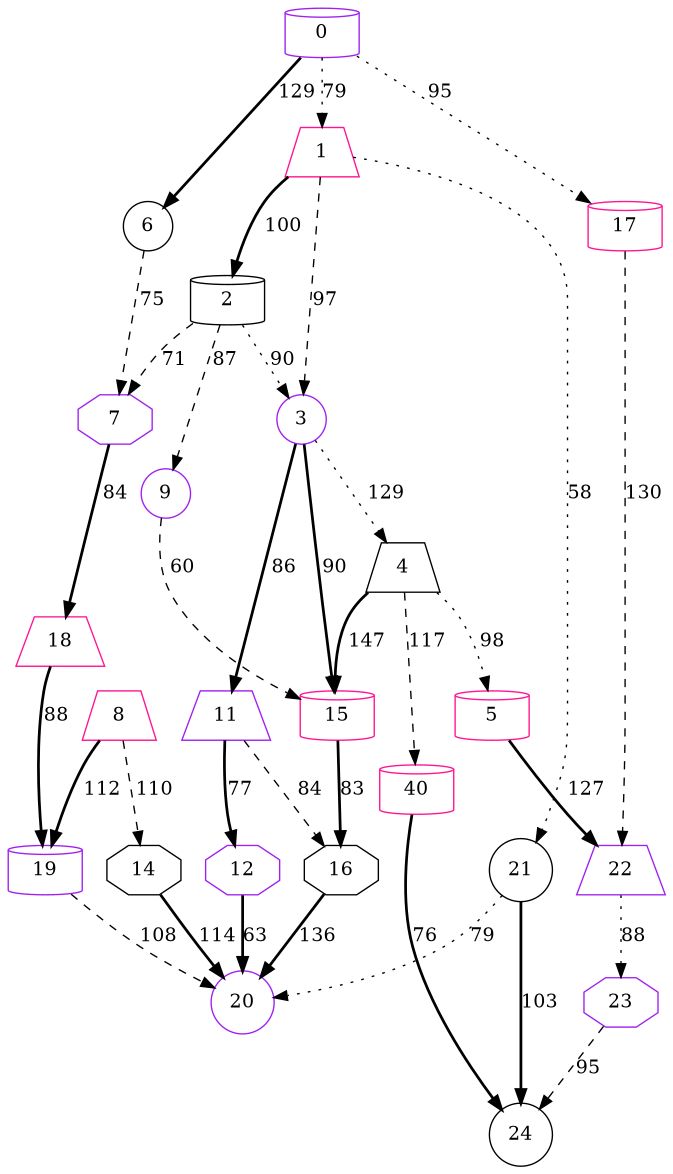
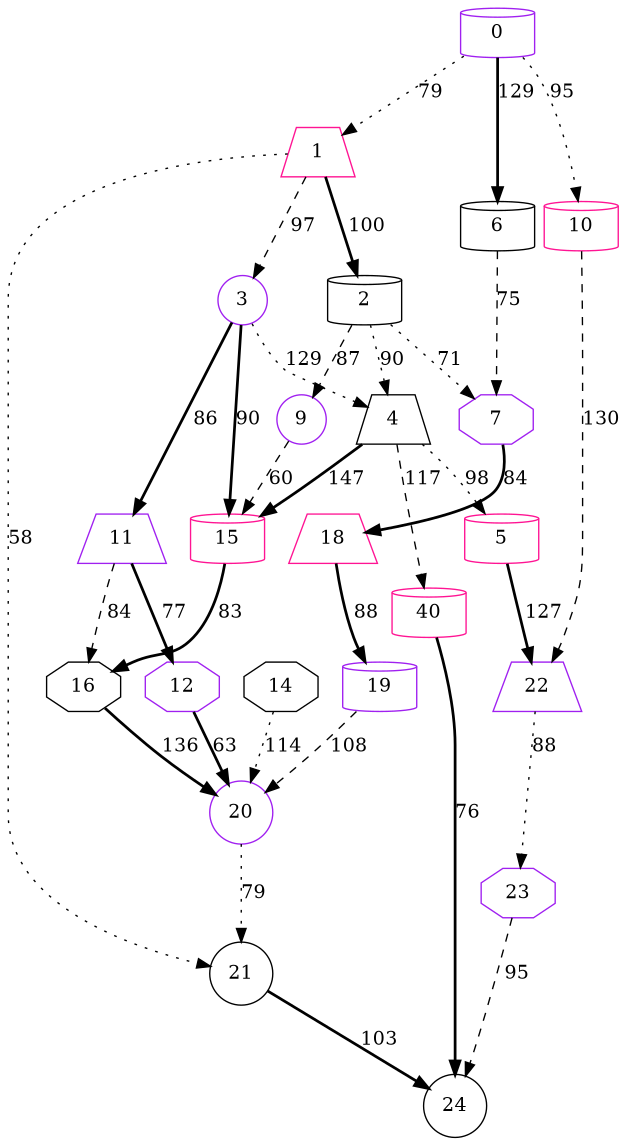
  digraph {
    node [color=purple shape=cylinder]
    edge [style=bold]
    1 [color=deeppink shape=trapezium]
    0
-   6 [color=black shape=circle]
-   17 [color=deeppink]
+   6 [color=black]
+   17 [color=deeppink label=10]
    2 [color=black]
    3 [shape=circle]
    21 [color=black shape=circle]
    7 [shape=octagon]
    22 [shape=trapezium]
    4 [color=black shape=trapezium]
    9 [shape=circle]
    11 [shape=trapezium]
    15 [color=deeppink]
    24 [color=black shape=circle]
    18 [color=deeppink shape=trapezium]
    14 [color=black shape=octagon]
    20 [shape=circle]
    23 [shape=octagon]
    5 [color=deeppink]
    n20 [color=deeppink label=40]
    12 [shape=octagon]
    16 [color=black shape=octagon]
-   8 [color=deeppink shape=trapezium]
    19
    1 -> 2 [label=100]
    1 -> 3 [label=97 style=dashed]
    1 -> 21 [label=58 style=dotted]
    0 -> 1 [label=79 style=dotted]
    0 -> 6 [label=129]
    0 -> 17 [label=95 style=dotted]
    6 -> 7 [label=75 style=dashed]
    17 -> 22 [label=130 style=dashed]
-   2 -> 7 [label=71 style=dashed]
-   2 -> 3 [label=90 style=dotted]
+   2 -> 7 [label=71 style=dotted]
+   2 -> 4 [label=90 style=dotted]
    2 -> 9 [label=87 style=dashed]
    3 -> 4 [label=129 style=dotted]
    3 -> 11 [label=86]
    3 -> 15 [label=90]
    21 -> 24 [label=103]
    7 -> 18 [label=84]
    22 -> 23 [label=88 style=dotted]
    4 -> 15 [label=147]
    4 -> 5 [label=98 style=dotted]
    4 -> n20 [label=117 style=dashed]
    9 -> 15 [label=60 style=dashed]
    11 -> 12 [label=77]
    11 -> 16 [label=84 style=dashed]
    15 -> 16 [label=83]
    18 -> 19 [label=88]
-   14 -> 20 [label=114]
-   21 -> 20 [label=79 style=dotted]
+   14 -> 20 [label=114 style=dotted]
+   20 -> 21 [label=79 style=dotted]
    23 -> 24 [label=95 style=dashed]
    5 -> 22 [label=127]
    n20 -> 24 [label=76]
    12 -> 20 [label=63]
    16 -> 20 [label=136]
-   8 -> 14 [label=110 style=dashed]
-   8 -> 19 [label=112]
    19 -> 20 [label=108 style=dashed]
  }
